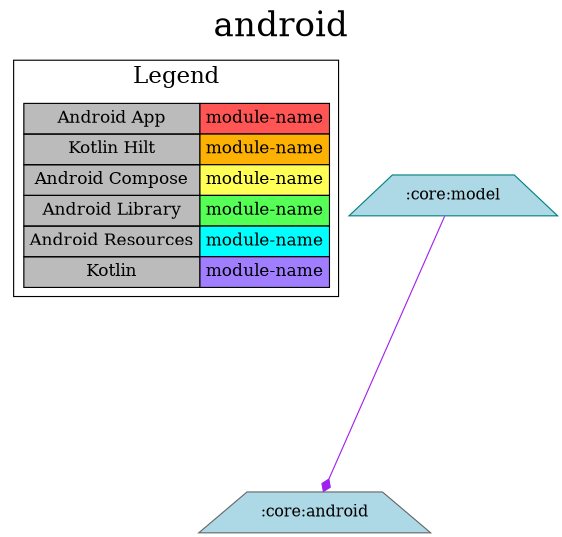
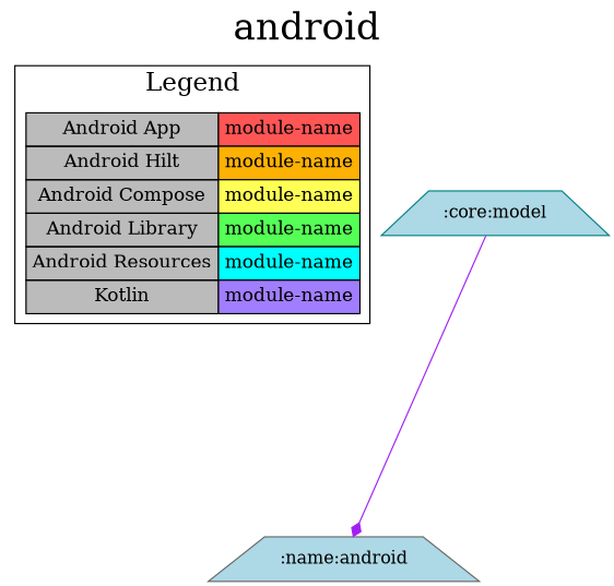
  digraph {
    fontsize=30
    label=android
    labelloc=t
    rankdir=TB
    ranksep=2.5
    node [fillcolor=lightblue shape=trapezium style=filled]
    edge [dir=forward]
-   n1 [fillcolor="#bbbbbb" fontsize=15 label=< <TABLE BORDER="0" CELLBORDER="1" CELLSPACING="0" CELLPADDING="4"> <TR><TD>Android App</TD><TD BGCOLOR="#FF5555">module-name</TD></TR> <TR><TD>Kotlin Hilt</TD><TD BGCOLOR="#FCB103">module-name</TD></TR> <TR><TD>Android Compose</TD><TD BGCOLOR="#FFFF55">module-name</TD></TR> <TR><TD>Android Library</TD><TD BGCOLOR="#55FF55">module-name</TD></TR> <TR><TD>Android Resources</TD><TD BGCOLOR="#00FFFF">module-name</TD></TR> <TR><TD>Kotlin</TD><TD BGCOLOR="#A17EFF">module-name</TD></TR> </TABLE> > margin=0 shape=none]
-   ":core:android" [color=gray40]
+   n1 [fillcolor="#bbbbbb" fontsize=15 label=< <TABLE BORDER="0" CELLBORDER="1" CELLSPACING="0" CELLPADDING="4"> <TR><TD>Android App</TD><TD BGCOLOR="#FF5555">module-name</TD></TR> <TR><TD>Android Hilt</TD><TD BGCOLOR="#FCB103">module-name</TD></TR> <TR><TD>Android Compose</TD><TD BGCOLOR="#FFFF55">module-name</TD></TR> <TR><TD>Android Library</TD><TD BGCOLOR="#55FF55">module-name</TD></TR> <TR><TD>Android Resources</TD><TD BGCOLOR="#00FFFF">module-name</TD></TR> <TR><TD>Kotlin</TD><TD BGCOLOR="#A17EFF">module-name</TD></TR> </TABLE> > margin=0 shape=none]
+   ":core:android" [color=gray40 label=":name:android"]
    ":core:model" [color=teal]
    subgraph sub_1 {
      rank=same
    }
    subgraph cluster_2 {
      fontsize=20
      label=Legend
      n1
    }
    n1 -> ":core:android" [style=invis]
    ":core:model" -> ":core:android" [arrowhead=diamond color=purple]
  }
